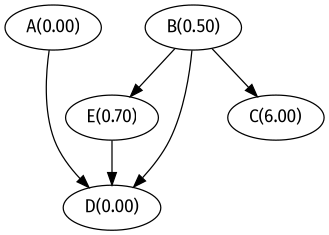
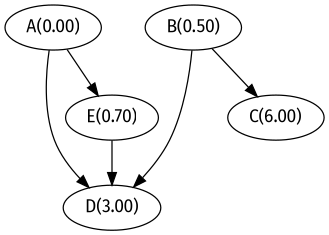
  strict digraph {
    fontname="Fira Sans"
    node [fontname="Fira Sans"]
    edge [fontname="Fira Sans"]
    "A(0.00)"
    "E(0.70)"
-   "D(0.00)"
+   "D(0.00)" [label="D(3.00)"]
    n4 [label="C(6.00)"]
    "B(0.50)"
-   "B(0.50)" -> "E(0.70)"
+   "A(0.00)" -> "E(0.70)"
    "A(0.00)" -> "D(0.00)"
    "E(0.70)" -> "D(0.00)"
    "B(0.50)" -> "D(0.00)"
    "B(0.50)" -> n4
  }
